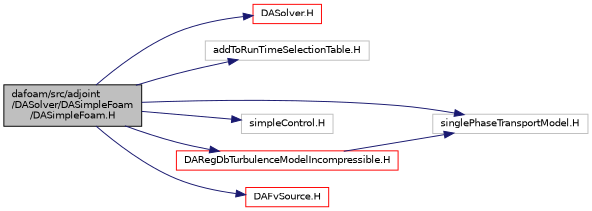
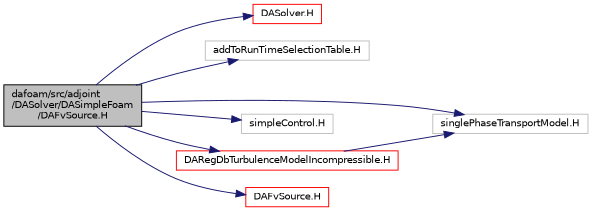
  digraph {
    rankdir=LR
    node [color=red fontname=Helvetica fontsize=10 shape=record]
    edge [color=midnightblue fontname=Helvetica fontsize=10 labelfontname=Helvetica labelfontsize=10 style=solid]
-   n1 [color=black fillcolor=grey75 fontcolor=black height=0.2 label="dafoam/src/adjoint\l/DASolver/DASimpleFoam\l/DASimpleFoam.H" style=filled width=0.4]
+   n1 [color=black fillcolor=grey75 fontcolor=black height=0.2 label="dafoam/src/adjoint\l/DASolver/DASimpleFoam\l/DAFvSource.H" style=filled width=0.4]
    n2 [height=0.2 label="DASolver.H" width=0.4]
    n3 [color=grey75 height=0.2 label="addToRunTimeSelectionTable.H" width=0.4]
    n4 [color=grey75 height=0.2 label="singlePhaseTransportModel.H" width=0.4]
    n5 [color=grey75 height=0.2 label="simpleControl.H" width=0.4]
    n6 [height=0.2 label="DARegDbTurbulenceModelIncompressible.H" width=0.4]
    n7 [height=0.2 label="DAFvSource.H" width=0.4]
    n1 -> n2
    n1 -> n3
    n1 -> n4
    n1 -> n5
    n1 -> n6
    n1 -> n7
    n6 -> n4
  }
